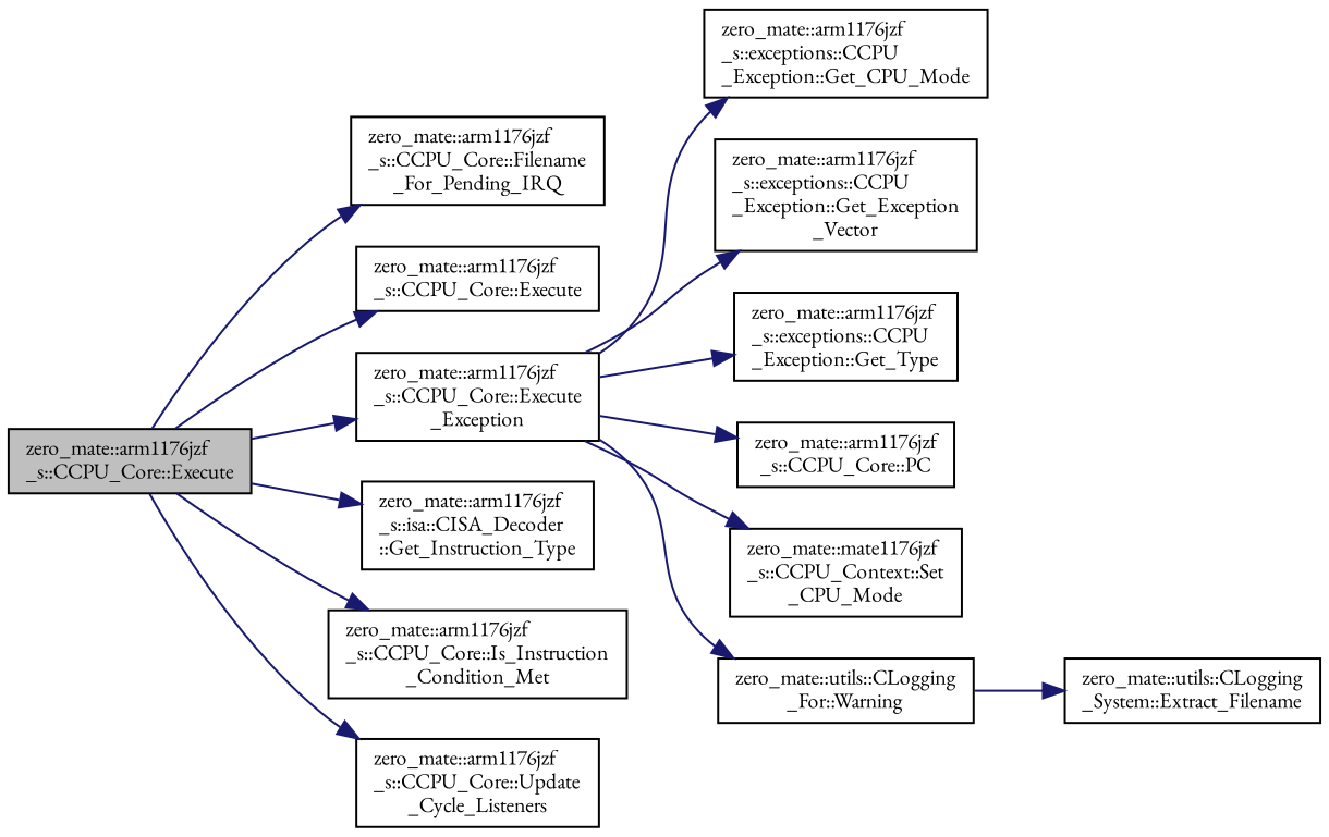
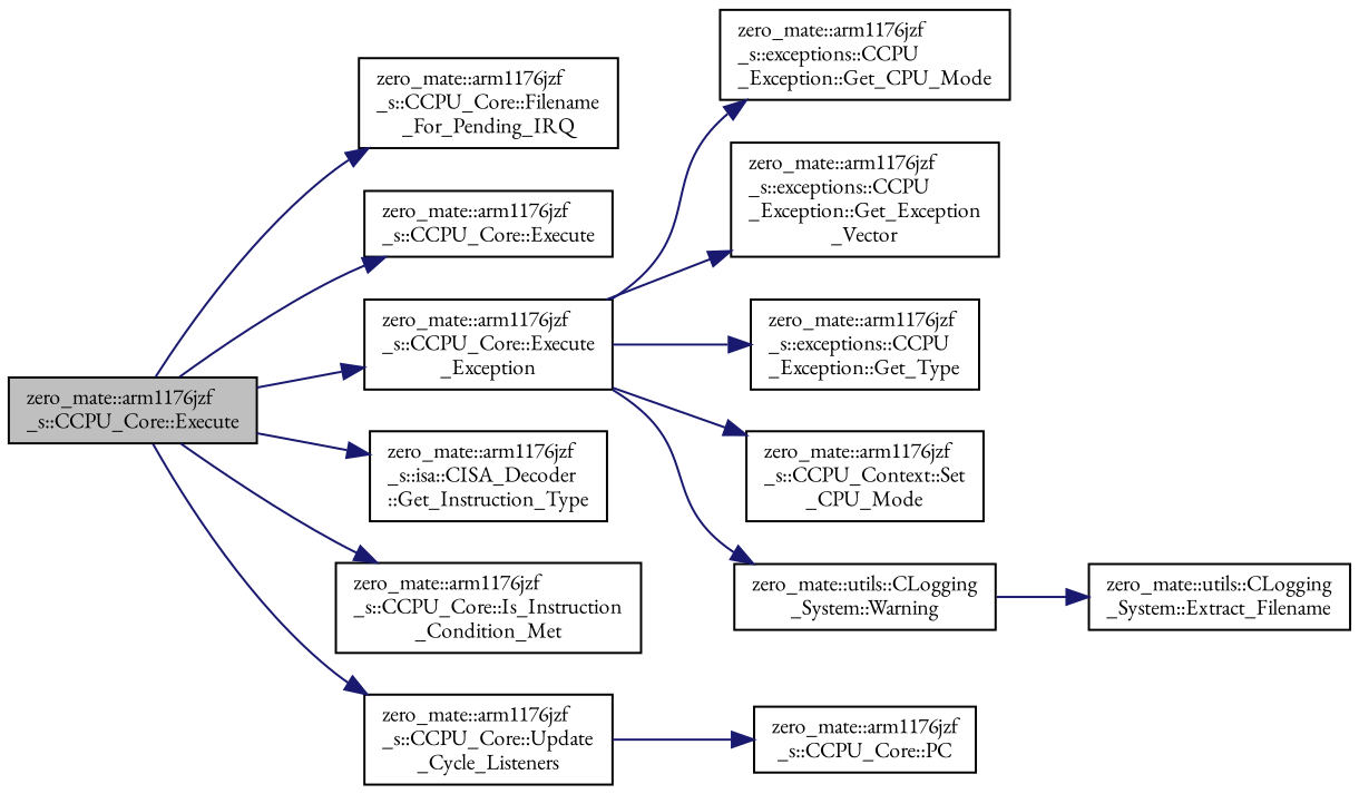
  digraph {
    fontname="EB Garamond"
    rankdir=LR
    node [color=black fontname="EB Garamond" fontsize=10 shape=record]
    edge [color=midnightblue fontname="EB Garamond" fontsize=10 labelfontname=Helvetica labelfontsize=10 style=solid]
    n1 [fillcolor=grey75 fontcolor=black height=0.2 label="zero_mate::arm1176jzf\l_s::CCPU_Core::Execute" style=filled width=0.4]
    n2 [height=0.2 label="zero_mate::arm1176jzf\l_s::CCPU_Core::Filename\l_For_Pending_IRQ" width=0.4]
    n3 [height=0.2 label="zero_mate::arm1176jzf\l_s::CCPU_Core::Execute" width=0.4]
    n4 [height=0.2 label="zero_mate::arm1176jzf\l_s::CCPU_Core::Execute\l_Exception" width=0.4]
    n5 [height=0.2 label="zero_mate::arm1176jzf\l_s::isa::CISA_Decoder\l::Get_Instruction_Type" width=0.4]
    n6 [height=0.2 label="zero_mate::arm1176jzf\l_s::CCPU_Core::Is_Instruction\l_Condition_Met" width=0.4]
    n7 [height=0.2 label="zero_mate::arm1176jzf\l_s::CCPU_Core::Update\l_Cycle_Listeners" width=0.4]
    n8 [height=0.2 label="zero_mate::arm1176jzf\l_s::exceptions::CCPU\l_Exception::Get_CPU_Mode" width=0.4]
    n9 [height=0.2 label="zero_mate::arm1176jzf\l_s::exceptions::CCPU\l_Exception::Get_Exception\l_Vector" width=0.4]
    n10 [height=0.2 label="zero_mate::arm1176jzf\l_s::exceptions::CCPU\l_Exception::Get_Type" width=0.4]
    n11 [height=0.2 label="zero_mate::arm1176jzf\l_s::CCPU_Core::PC" width=0.4]
-   n12 [height=0.2 label="zero_mate::mate1176jzf\l_s::CCPU_Context::Set\l_CPU_Mode" width=0.4]
-   n13 [height=0.2 label="zero_mate::utils::CLogging\l_For::Warning" width=0.4]
+   n12 [height=0.2 label="zero_mate::arm1176jzf\l_s::CCPU_Context::Set\l_CPU_Mode" width=0.4]
+   n13 [height=0.2 label="zero_mate::utils::CLogging\l_System::Warning" width=0.4]
    n14 [height=0.2 label="zero_mate::utils::CLogging\l_System::Extract_Filename" width=0.4]
    n1 -> n2
    n1 -> n3
    n1 -> n4
    n1 -> n5
    n1 -> n6
    n1 -> n7
    n4 -> n8
    n4 -> n9
    n4 -> n10
-   n4 -> n11
+   n7 -> n11
    n4 -> n12
    n4 -> n13
    n13 -> n14
  }
